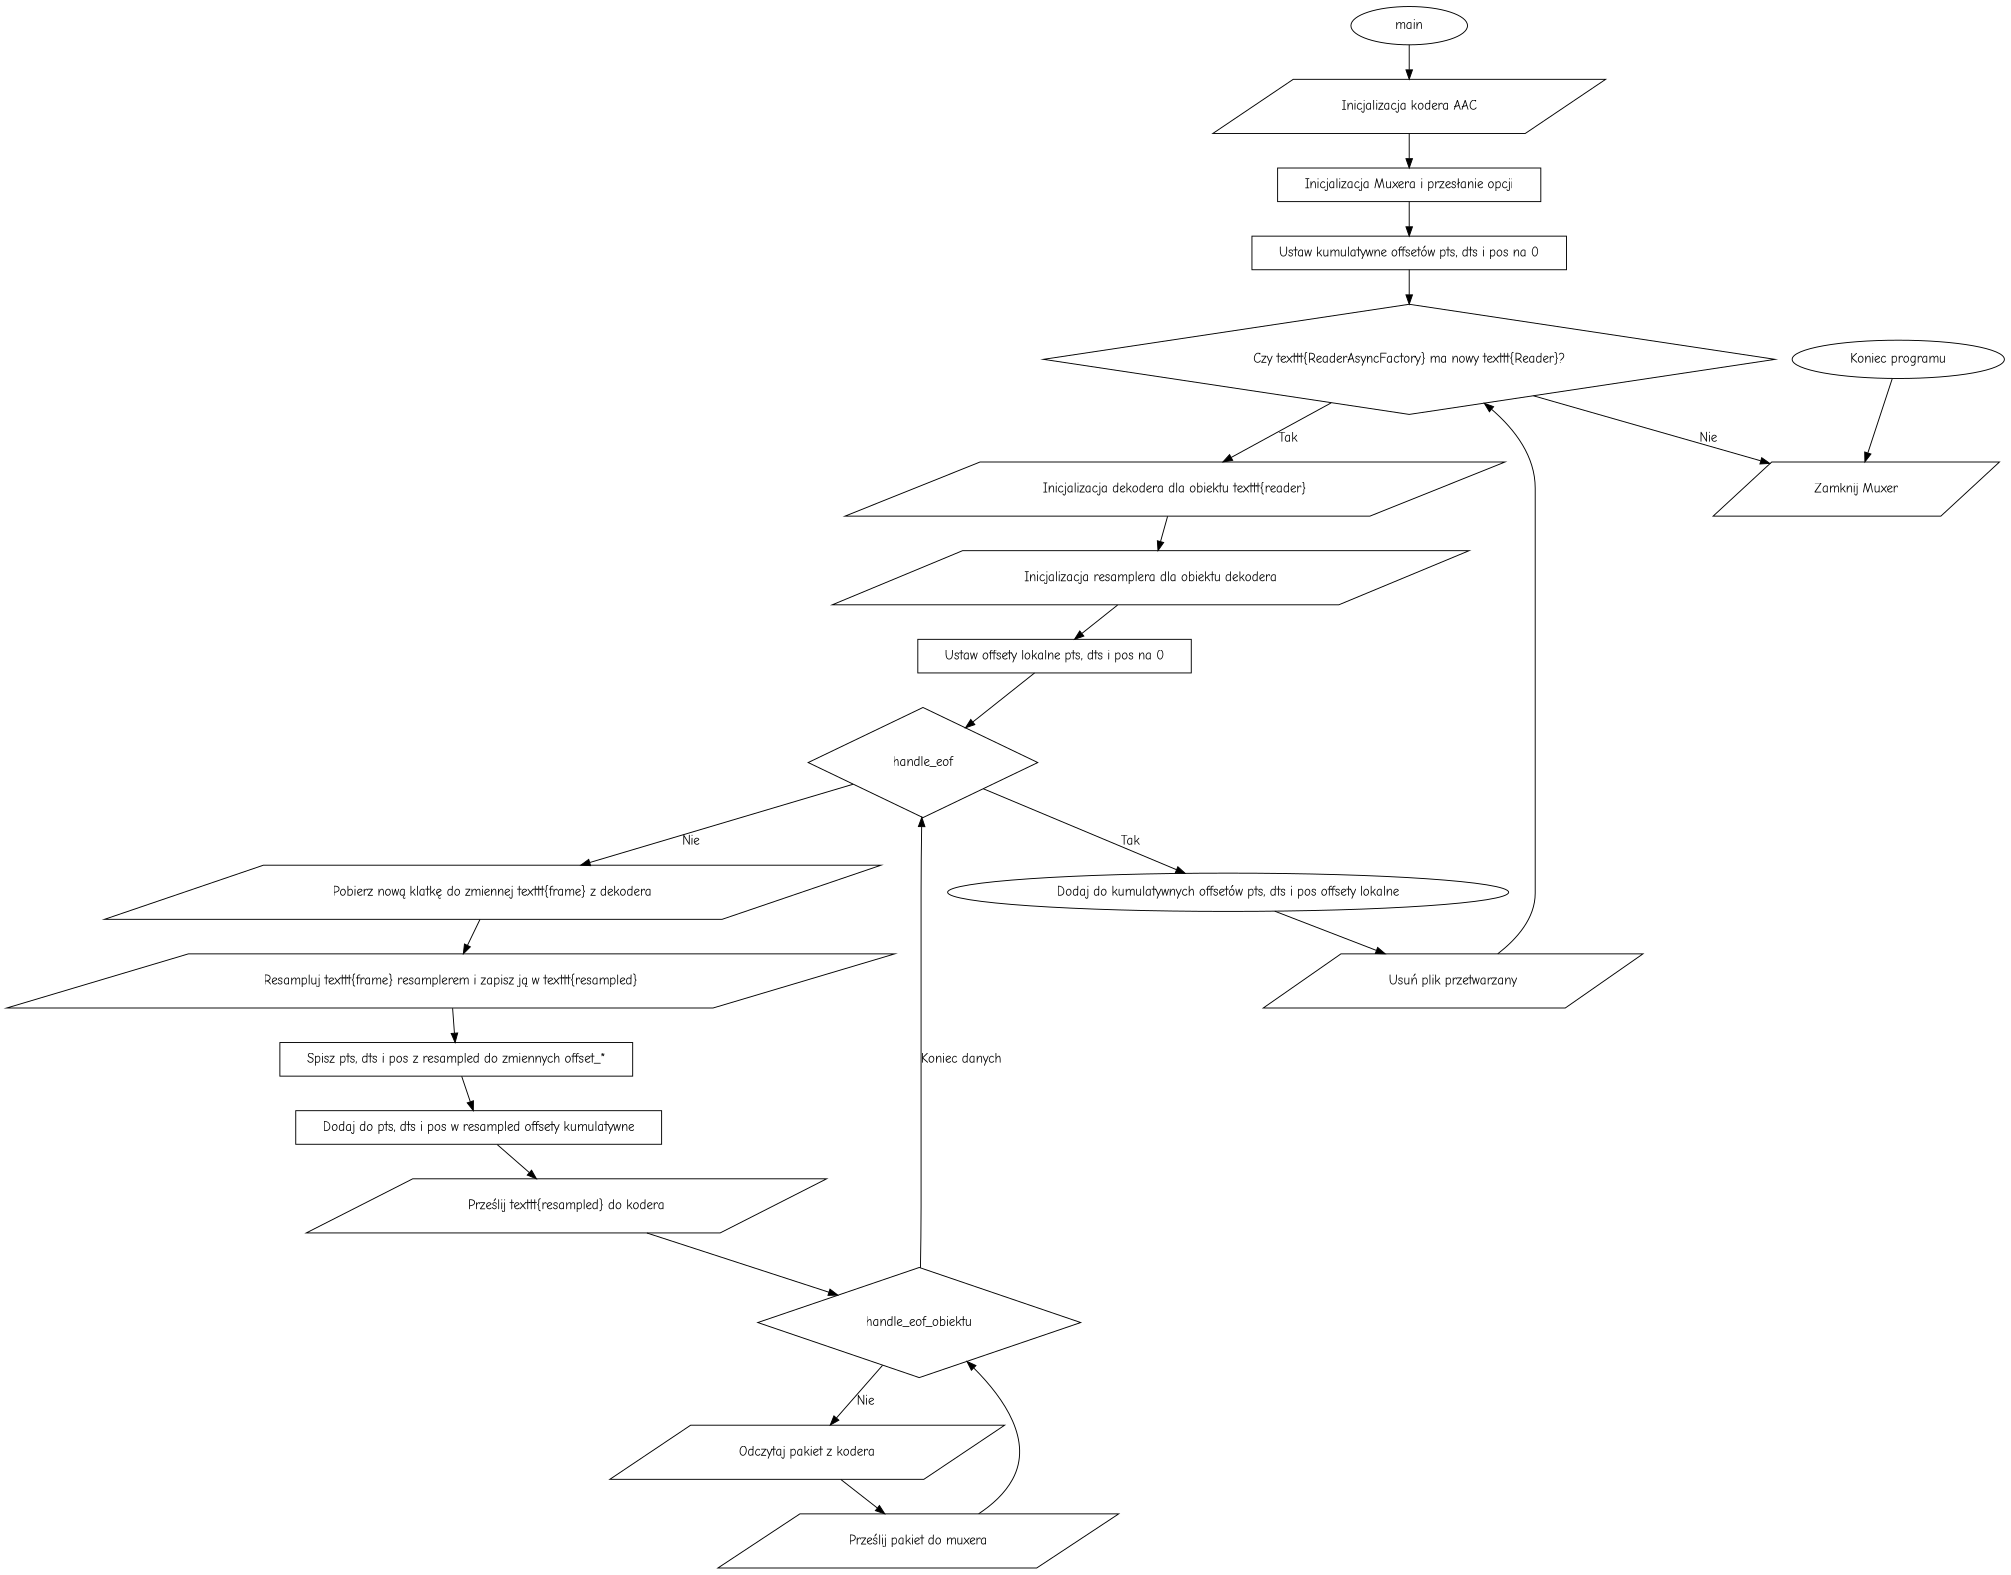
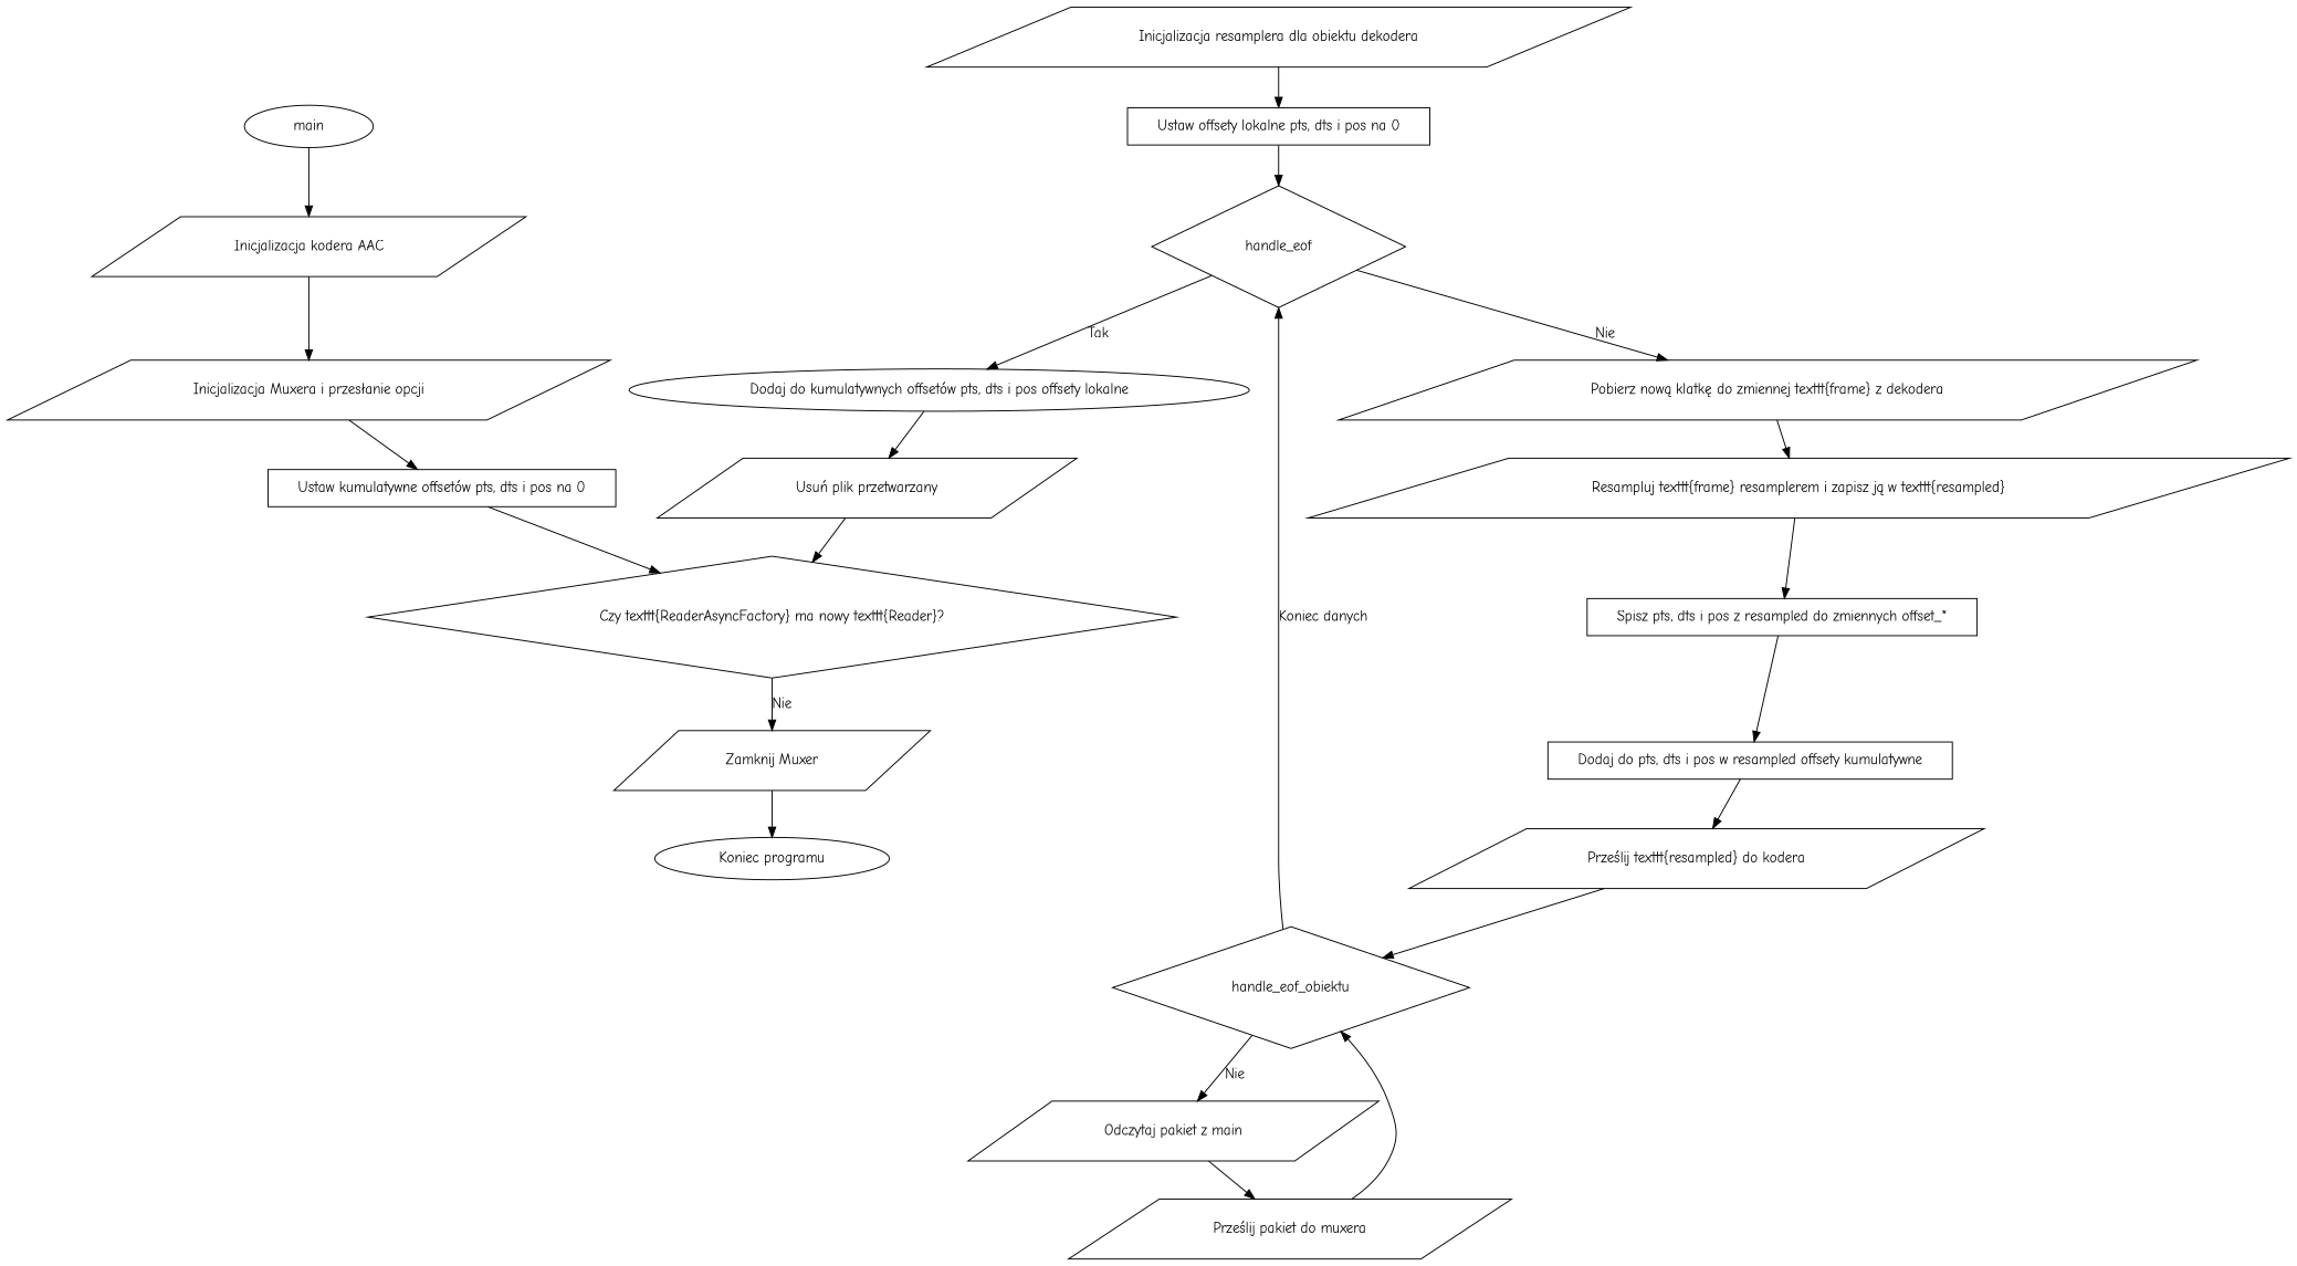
  digraph {
    fontname="Comic Neue"
    node [fontname="Comic Neue" lblstyle="text width=8em,align=center" margin=".4,.1" shape=parallelogram]
    edge [fontname="Comic Neue"]
    main [texlbl="\texttt{main()}" shape=""]
    n2 [label="Inicjalizacja kodera AAC"]
-   n3 [label="Inicjalizacja Muxera i przesłanie opcji" shape=box]
+   n3 [label="Inicjalizacja Muxera i przesłanie opcji"]
    n4 [label="Ustaw kumulatywne offsetów pts, dts i pos na 0" shape=rect]
    n5 [label="Czy \texttt{ReaderAsyncFactory} ma nowy \texttt{Reader}?" lblstyle="text width=14em,align=center" margin=".4,.3" shape=diamond]
-   n6 [label="Inicjalizacja dekodera dla obiektu \texttt{reader}"]
    n7 [label="Zamknij Muxer"]
    n8 [label="Inicjalizacja resamplera dla obiektu dekodera"]
    n9 [label="Koniec programu" shape=""]
    n10 [label="Ustaw offsety lokalne pts, dts i pos na 0" shape=rect]
    handle_eof [lblstyle="text width=14em,align=center" margin=".4,.3" shape=diamond texlbl="Koniec pliku?"]
    n12 [label="Pobierz nową klatkę do zmiennej \texttt{frame} z dekodera"]
    n13 [label="Dodaj do kumulatywnych offsetów pts, dts i pos offsety lokalne" shape=""]
    n14 [label="Resampluj \texttt{frame} resamplerem i zapisz ją w \texttt{resampled}"]
    n15 [label="Usuń plik przetwarzany"]
    n16 [label="Spisz pts, dts i pos z resampled do zmiennych offset\_*" shape=rect]
    n17 [label="Dodaj do pts, dts i pos w resampled offsety kumulatywne" shape=rect]
    n18 [label="Prześlij \texttt{resampled} do kodera"]
    n19 [label=handle_eof_obiektu lblstyle="text width=14em,align=center" margin=".4,.3" shape=diamond texlbl="Koniec nowych danych z kodera?"]
-   n20 [label="Odczytaj pakiet z kodera"]
+   n20 [label="Odczytaj pakiet z main"]
    n21 [label="Prześlij pakiet do muxera"]
    main -> n2
    n2 -> n3
    n3 -> n4
    n4 -> n5
-   n5 -> n6 [label=Tak]
    n5 -> n7 [label=Nie]
-   n6 -> n8
-   n9 -> n7
+   n7 -> n9
    n8 -> n10
    n10 -> handle_eof
    handle_eof -> n12 [label=Nie]
    handle_eof -> n13 [label=Tak]
    n12 -> n14
    n13 -> n15
    n14 -> n16
    n15 -> n5
    n16 -> n17
    n17 -> n18
    n18 -> n19
    n19 -> handle_eof [label="Koniec danych"]
    n19 -> n20 [label=Nie]
    n20 -> n21
    n21 -> n19
  }
